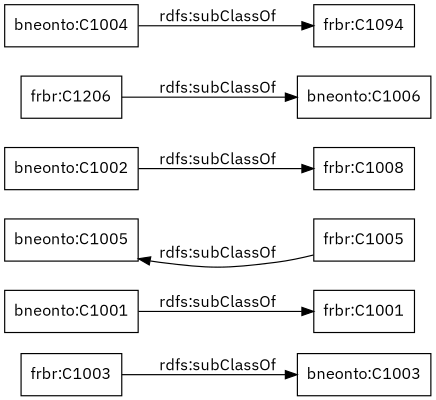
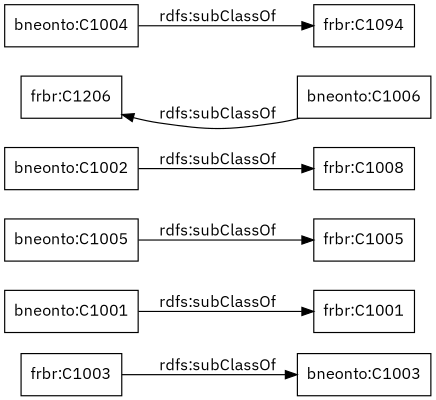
  digraph {
    fontname="IBM Plex Sans"
    rankdir=LR
    node [color=black fontname="IBM Plex Sans" shape=rectangle]
    edge [fontname="IBM Plex Sans"]
    "frbr:C1003"
    "bneonto:C1003"
    "bneonto:C1001"
    "frbr:C1001"
    "bneonto:C1005"
    "frbr:C1005"
    n7 [label="frbr:C1008"]
    "bneonto:C1002"
    n9 [label="frbr:C1206"]
    "bneonto:C1006"
    n11 [label="frbr:C1094"]
    "bneonto:C1004"
    "frbr:C1003" -> "bneonto:C1003" [label="rdfs:subClassOf"]
    "bneonto:C1001" -> "frbr:C1001" [label="rdfs:subClassOf"]
-   "frbr:C1005" -> "bneonto:C1005" [label="rdfs:subClassOf"]
+   "bneonto:C1005" -> "frbr:C1005" [label="rdfs:subClassOf"]
    "bneonto:C1002" -> n7 [label="rdfs:subClassOf"]
-   n9 -> "bneonto:C1006" [label="rdfs:subClassOf"]
+   "bneonto:C1006" -> n9 [label="rdfs:subClassOf"]
    "bneonto:C1004" -> n11 [label="rdfs:subClassOf"]
  }
